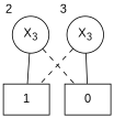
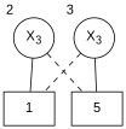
  graph {
    fontname="Liberation Sans"
    node [shape=box fontname="Liberation Sans"]
    edge [fontname="Liberation Sans"]
    1
-   0
+   0 [label=5]
    n3 [label=<X<SUB>3</SUB>> shape=circle xlabel=2]
    n4 [label=<X<SUB>3</SUB>> shape=circle xlabel=3]
    n3 -- 1
    n3 -- 0 [style=dashed]
    n4 -- 1 [style=dashed]
    n4 -- 0
  }
